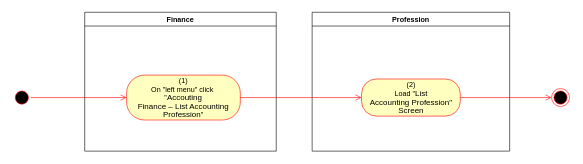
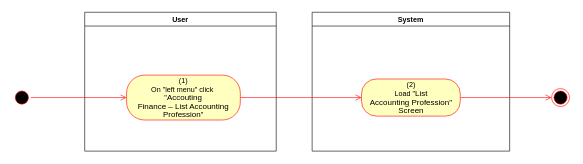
  <mxCell id="0" />
  <mxCell id="1" parent="0" />
- <mxCell id="2" value="Finance" style="swimlane;whiteSpace=wrap" parent="1" vertex="1"><mxGeometry x="140" y="20" width="320" height="232" as="geometry"><mxRectangle x="120" y="128" width="60" height="23" as="alternateBounds" /></mxGeometry></mxCell>
+ <mxCell id="2" value="User" style="swimlane;whiteSpace=wrap" parent="1" vertex="1"><mxGeometry x="140" y="20" width="320" height="232" as="geometry"><mxRectangle x="120" y="128" width="60" height="23" as="alternateBounds" /></mxGeometry></mxCell>
  <mxCell id="3" value="&lt;span&gt;(1)&lt;/span&gt;&lt;br style=&quot;padding: 0px ; margin: 0px&quot;&gt;&lt;span&gt;On &quot;left menu&quot; click&amp;nbsp;&lt;/span&gt;&lt;br style=&quot;padding: 0px ; margin: 0px&quot;&gt;&lt;span&gt;&quot;&lt;/span&gt;&lt;span lang=&quot;EN-GB&quot; style=&quot;font-size: 10pt ; line-height: 107% ; font-family: &amp;#34;arial&amp;#34; , sans-serif&quot;&gt;Accouting&lt;br/&gt;Finance – List Accounting Profession&lt;/span&gt;&lt;span&gt;&quot;&lt;/span&gt;" style="rounded=1;whiteSpace=wrap;html=1;arcSize=40;fontColor=#000000;fillColor=#ffffc0;strokeColor=#ff0000;" parent="2" vertex="1"><mxGeometry x="70" y="105" width="190" height="75" as="geometry" /></mxCell>
- <mxCell id="4" value="Profession" style="swimlane;whiteSpace=wrap;startSize=23;" parent="1" vertex="1"><mxGeometry x="520" y="20" width="330" height="232" as="geometry" /></mxCell>
+ <mxCell id="4" value="System" style="swimlane;whiteSpace=wrap;startSize=23;" parent="1" vertex="1"><mxGeometry x="520" y="20" width="330" height="232" as="geometry" /></mxCell>
  <mxCell id="5" value="(2)&lt;br&gt;Load &quot;&lt;span lang=&quot;EN-GB&quot; style=&quot;font-size: 10pt ; line-height: 107% ; font-family: &amp;#34;arial&amp;#34; , sans-serif&quot;&gt;&lt;span lang=&quot;EN-GB&quot; style=&quot;font-size: 10pt ; line-height: 107% ; font-family: &amp;#34;arial&amp;#34; , sans-serif&quot;&gt;List&lt;br&gt;Accounting Profession&lt;/span&gt;&quot;&lt;br&gt;Screen&lt;br&gt;&lt;/span&gt;" style="rounded=1;whiteSpace=wrap;html=1;arcSize=40;fontColor=#000000;fillColor=#ffffc0;strokeColor=#ff0000;" parent="4" vertex="1"><mxGeometry x="82.5" y="111.5" width="165" height="62" as="geometry" /></mxCell>
  <mxCell id="6" value="" style="ellipse;html=1;shape=startState;fillColor=#000000;strokeColor=#ff0000;" parent="1" vertex="1"><mxGeometry x="20" y="147.5" width="30" height="30" as="geometry" /></mxCell>
  <mxCell id="7" value="" style="edgeStyle=orthogonalEdgeStyle;html=1;verticalAlign=bottom;endArrow=open;endSize=8;strokeColor=#ff0000;rounded=0;entryX=0;entryY=0.5;entryDx=0;entryDy=0;" parent="1" source="6" target="3" edge="1"><mxGeometry relative="1" as="geometry"><mxPoint x="200" y="145" as="targetPoint" /></mxGeometry></mxCell>
  <mxCell id="8" value="" style="edgeStyle=orthogonalEdgeStyle;html=1;verticalAlign=bottom;endArrow=open;endSize=8;strokeColor=#ff0000;rounded=0;entryX=0;entryY=0.5;entryDx=0;entryDy=0;" parent="1" source="3" target="5" edge="1"><mxGeometry relative="1" as="geometry"><mxPoint x="600" y="163" as="targetPoint" /></mxGeometry></mxCell>
  <mxCell id="9" value="" style="ellipse;html=1;shape=endState;fillColor=#000000;strokeColor=#ff0000;" parent="1" vertex="1"><mxGeometry x="920" y="147.5" width="30" height="30" as="geometry" /></mxCell>
  <mxCell id="10" value="" style="edgeStyle=orthogonalEdgeStyle;html=1;verticalAlign=bottom;endArrow=open;endSize=8;strokeColor=#ff0000;rounded=0;exitX=1;exitY=0.5;exitDx=0;exitDy=0;entryX=0;entryY=0.5;entryDx=0;entryDy=0;" parent="1" source="5" target="9" edge="1"><mxGeometry relative="1" as="geometry"><mxPoint x="820" y="652" as="targetPoint" /><mxPoint x="850" y="677" as="sourcePoint" /></mxGeometry></mxCell>
